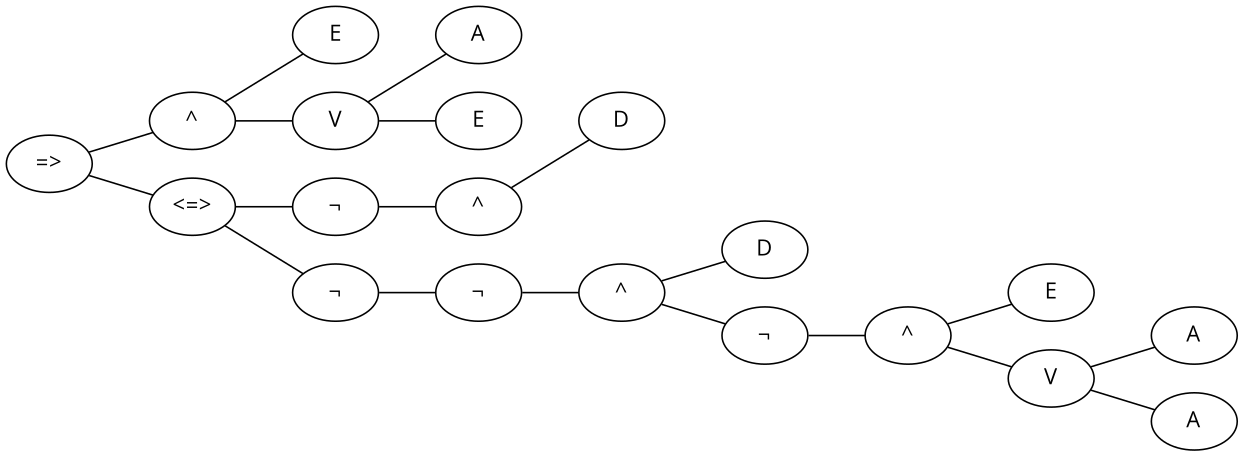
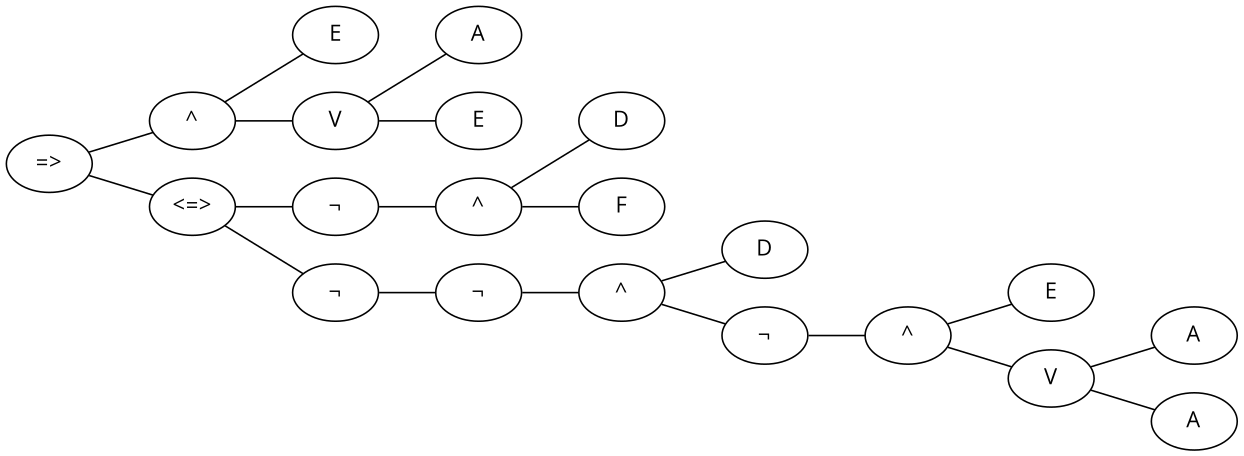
  graph {
    rankdir=LR
    fontname="Open Sans"
    node [fontname="Open Sans"]
    edge [fontname="Open Sans"]
    n1 [label="=>"]
    n2 [label="^"]
    n3 [label="<=>"]
    n4 [label=E]
    n5 [label=V]
    n6 [label=A]
    n7 [label=E]
    n8 [label="¬"]
    n9 [label="¬"]
    n10 [label="^"]
    n11 [label=D]
+   n12 [label=F]
    n13 [label="¬"]
    n14 [label="^"]
    n15 [label=D]
    n16 [label="¬"]
    n17 [label="^"]
    n18 [label=E]
    n19 [label=V]
    n20 [label=A]
    n21 [label=A]
    n1 -- n2
    n1 -- n3
    n2 -- n4
    n2 -- n5
    n3 -- n8
    n3 -- n9
    n5 -- n6
    n5 -- n7
    n8 -- n10
    n9 -- n13
    n10 -- n11
+   n10 -- n12
    n13 -- n14
    n14 -- n15
    n14 -- n16
    n16 -- n17
    n17 -- n18
    n17 -- n19
    n19 -- n20
    n19 -- n21
  }
